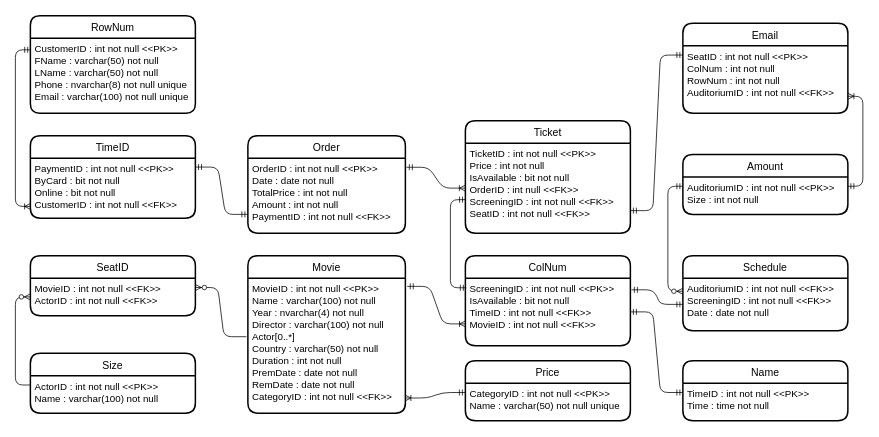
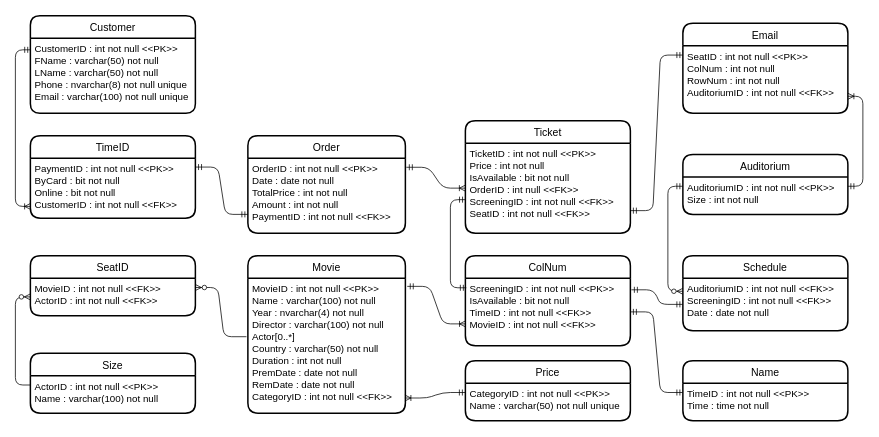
  <mxCell id="0" />
  <mxCell id="1" parent="0" />
- <mxCell id="2" value="RowNum" style="swimlane;childLayout=stackLayout;horizontal=1;startSize=30;horizontalStack=0;rounded=1;fontSize=14;fontStyle=0;strokeWidth=2;resizeParent=0;resizeLast=1;shadow=0;dashed=0;align=center;arcSize=14;" parent="1" vertex="1"><mxGeometry x="40" y="20" width="220" height="130" as="geometry" /></mxCell>
+ <mxCell id="2" value="Customer" style="swimlane;childLayout=stackLayout;horizontal=1;startSize=30;horizontalStack=0;rounded=1;fontSize=14;fontStyle=0;strokeWidth=2;resizeParent=0;resizeLast=1;shadow=0;dashed=0;align=center;arcSize=14;" parent="1" vertex="1"><mxGeometry x="40" y="20" width="220" height="130" as="geometry" /></mxCell>
  <mxCell id="3" value="CustomerID : int not null &lt;&lt;PK&gt;&gt;&#10;FName : varchar(50) not null&#10;LName : varchar(50) not null&#10;Phone : nvarchar(8) not null unique&#10;Email : varchar(100) not null unique" style="align=left;strokeColor=none;fillColor=none;spacingLeft=4;fontSize=13;verticalAlign=top;resizable=0;rotatable=0;part=1;fontStyle=0" parent="2" vertex="1"><mxGeometry y="30" width="220" height="100" as="geometry" /></mxCell>
  <mxCell id="4" value="TimeID" style="swimlane;childLayout=stackLayout;horizontal=1;startSize=30;horizontalStack=0;rounded=1;fontSize=14;fontStyle=0;strokeWidth=2;resizeParent=0;resizeLast=1;shadow=0;dashed=0;align=center;" parent="1" vertex="1"><mxGeometry x="40" y="180" width="220" height="110" as="geometry" /></mxCell>
  <mxCell id="5" value="PaymentID : int not null &lt;&lt;PK&gt;&gt;&#10;ByCard : bit not null&#10;Online : bit not null&#10;CustomerID : int not null &lt;&lt;FK&gt;&gt;" style="align=left;strokeColor=none;fillColor=none;spacingLeft=4;fontSize=13;verticalAlign=top;resizable=0;rotatable=0;part=1;fontStyle=0" parent="4" vertex="1"><mxGeometry y="30" width="220" height="80" as="geometry" /></mxCell>
  <mxCell id="6" value="Order" style="swimlane;childLayout=stackLayout;horizontal=1;startSize=30;horizontalStack=0;rounded=1;fontSize=14;fontStyle=0;strokeWidth=2;resizeParent=0;resizeLast=1;shadow=0;dashed=0;align=center;" parent="1" vertex="1"><mxGeometry x="330" y="180" width="210" height="130" as="geometry" /></mxCell>
  <mxCell id="7" value="OrderID : int not null &lt;&lt;PK&gt;&gt;&#10;Date : date not null&#10;TotalPrice : int not null&#10;Amount : int not null&#10;PaymentID : int not null &lt;&lt;FK&gt;&gt;&#10;" style="align=left;strokeColor=none;fillColor=none;spacingLeft=4;fontSize=13;verticalAlign=top;resizable=0;rotatable=0;part=1;fontStyle=0" parent="6" vertex="1"><mxGeometry y="30" width="210" height="100" as="geometry" /></mxCell>
  <mxCell id="8" value="Ticket" style="swimlane;childLayout=stackLayout;horizontal=1;startSize=30;horizontalStack=0;rounded=1;fontSize=14;fontStyle=0;strokeWidth=2;resizeParent=0;resizeLast=1;shadow=0;dashed=0;align=center;spacing=2;" parent="1" vertex="1"><mxGeometry x="620" y="160" width="220" height="150" as="geometry" /></mxCell>
  <mxCell id="9" value="TicketID : int not null &lt;&lt;PK&gt;&gt;&#10;Price : int not null&#10;IsAvailable : bit not null&#10;OrderID : int null &lt;&lt;FK&gt;&gt;&#10;ScreeningID : int not null &lt;&lt;FK&gt;&gt;&#10;SeatID : int not null &lt;&lt;FK&gt;&gt;&#10;" style="align=left;strokeColor=none;fillColor=none;spacingLeft=4;fontSize=13;verticalAlign=top;resizable=0;rotatable=0;part=1;fontStyle=0" parent="8" vertex="1"><mxGeometry y="30" width="220" height="120" as="geometry" /></mxCell>
  <mxCell id="10" value="ColNum" style="swimlane;childLayout=stackLayout;horizontal=1;startSize=30;horizontalStack=0;rounded=1;fontSize=14;fontStyle=0;strokeWidth=2;resizeParent=0;resizeLast=1;shadow=0;dashed=0;align=center;" parent="1" vertex="1"><mxGeometry x="620" y="340" width="220" height="120" as="geometry" /></mxCell>
  <mxCell id="11" value="ScreeningID : int not null &lt;&lt;PK&gt;&gt;&#10;IsAvailable : bit not null&#10;TimeID : int not null &lt;&lt;FK&gt;&gt;&#10;MovieID : int not null &lt;&lt;FK&gt;&gt;" style="align=left;strokeColor=none;fillColor=none;spacingLeft=4;fontSize=13;verticalAlign=top;resizable=0;rotatable=0;part=1;fontStyle=0" parent="10" vertex="1"><mxGeometry y="30" width="220" height="90" as="geometry" /></mxCell>
  <mxCell id="12" value="Movie" style="swimlane;childLayout=stackLayout;horizontal=1;startSize=30;horizontalStack=0;rounded=1;fontSize=14;fontStyle=0;strokeWidth=2;resizeParent=0;resizeLast=1;shadow=0;dashed=0;align=center;" parent="1" vertex="1"><mxGeometry x="330" y="340" width="210" height="210" as="geometry" /></mxCell>
  <mxCell id="13" value="MovieID : int not null &lt;&lt;PK&gt;&gt;&#10;Name : varchar(100) not null&#10;Year : nvarchar(4) not null&#10;Director : varchar(100) not null&#10;Actor[0..*]&#10;Country : varchar(50) not null&#10;Duration : int not null&#10;PremDate : date not null&#10;RemDate : date not null&#10;CategoryID : int not null &lt;&lt;FK&gt;&gt;" style="align=left;strokeColor=none;fillColor=none;spacingLeft=4;fontSize=13;verticalAlign=top;resizable=0;rotatable=0;part=1;fontStyle=0" parent="12" vertex="1"><mxGeometry y="30" width="210" height="180" as="geometry" /></mxCell>
  <mxCell id="14" value="Size" style="swimlane;childLayout=stackLayout;horizontal=1;startSize=30;horizontalStack=0;rounded=1;fontSize=14;fontStyle=0;strokeWidth=2;resizeParent=0;resizeLast=1;shadow=0;dashed=0;align=center;" parent="1" vertex="1"><mxGeometry x="40" y="470" width="220" height="80" as="geometry" /></mxCell>
  <mxCell id="15" value="ActorID : int not null &lt;&lt;PK&gt;&gt;&#10;Name : varchar(100) not null&#10;" style="align=left;strokeColor=none;fillColor=none;spacingLeft=4;fontSize=13;verticalAlign=top;resizable=0;rotatable=0;part=1;fontStyle=0" parent="14" vertex="1"><mxGeometry y="30" width="220" height="50" as="geometry" /></mxCell>
  <mxCell id="16" value="Price" style="swimlane;childLayout=stackLayout;horizontal=1;startSize=30;horizontalStack=0;rounded=1;fontSize=14;fontStyle=0;strokeWidth=2;resizeParent=0;resizeLast=1;shadow=0;dashed=0;align=center;" parent="1" vertex="1"><mxGeometry x="620" y="480" width="220" height="80" as="geometry" /></mxCell>
  <mxCell id="17" value="CategoryID : int not null &lt;&lt;PK&gt;&gt;&#10;Name : varchar(50) not null unique" style="align=left;strokeColor=none;fillColor=none;spacingLeft=4;fontSize=13;verticalAlign=top;resizable=0;rotatable=0;part=1;fontStyle=0" parent="16" vertex="1"><mxGeometry y="30" width="220" height="50" as="geometry" /></mxCell>
  <mxCell id="18" value="Email" style="swimlane;childLayout=stackLayout;horizontal=1;startSize=30;horizontalStack=0;rounded=1;fontSize=14;fontStyle=0;strokeWidth=2;resizeParent=0;resizeLast=1;shadow=0;dashed=0;align=center;" parent="1" vertex="1"><mxGeometry x="910" y="30" width="220" height="120" as="geometry" /></mxCell>
  <mxCell id="19" value="SeatID : int not null &lt;&lt;PK&gt;&gt;&#10;ColNum : int not null&#10;RowNum : int not null&#10;AuditoriumID : int not null &lt;&lt;FK&gt;&gt;" style="align=left;strokeColor=none;fillColor=none;spacingLeft=4;fontSize=13;verticalAlign=top;resizable=0;rotatable=0;part=1;fontStyle=0" parent="18" vertex="1"><mxGeometry y="30" width="220" height="90" as="geometry" /></mxCell>
- <mxCell id="20" value="Amount" style="swimlane;childLayout=stackLayout;horizontal=1;startSize=30;horizontalStack=0;rounded=1;fontSize=14;fontStyle=0;strokeWidth=2;resizeParent=0;resizeLast=1;shadow=0;dashed=0;align=center;" parent="1" vertex="1"><mxGeometry x="910" y="205" width="220" height="80" as="geometry" /></mxCell>
+ <mxCell id="20" value="Auditorium" style="swimlane;childLayout=stackLayout;horizontal=1;startSize=30;horizontalStack=0;rounded=1;fontSize=14;fontStyle=0;strokeWidth=2;resizeParent=0;resizeLast=1;shadow=0;dashed=0;align=center;" parent="1" vertex="1"><mxGeometry x="910" y="205" width="220" height="80" as="geometry" /></mxCell>
  <mxCell id="21" value="AuditoriumID : int not null &lt;&lt;PK&gt;&gt;&#10;Size : int not null" style="align=left;strokeColor=none;fillColor=none;spacingLeft=4;fontSize=13;verticalAlign=top;resizable=0;rotatable=0;part=1;fontStyle=0" parent="20" vertex="1"><mxGeometry y="30" width="220" height="50" as="geometry" /></mxCell>
  <mxCell id="22" value="Schedule" style="swimlane;childLayout=stackLayout;horizontal=1;startSize=30;horizontalStack=0;rounded=1;fontSize=14;fontStyle=0;strokeWidth=2;resizeParent=0;resizeLast=1;shadow=0;dashed=0;align=center;" parent="1" vertex="1"><mxGeometry x="910" y="340" width="220" height="100" as="geometry" /></mxCell>
  <mxCell id="23" value="AuditoriumID : int not null &lt;&lt;FK&gt;&gt;&#10;ScreeningID : int not null &lt;&lt;FK&gt;&gt;&#10;Date : date not null" style="align=left;strokeColor=none;fillColor=none;spacingLeft=4;fontSize=13;verticalAlign=top;resizable=0;rotatable=0;part=1;fontStyle=0" parent="22" vertex="1"><mxGeometry y="30" width="220" height="70" as="geometry" /></mxCell>
  <mxCell id="24" value="" style="edgeStyle=entityRelationEdgeStyle;fontSize=12;html=1;endArrow=none;endFill=0;rounded=1;exitX=1;exitY=0.25;exitDx=0;exitDy=0;startArrow=ERzeroToMany;startFill=1;entryX=-0.009;entryY=0.434;entryDx=0;entryDy=0;entryPerimeter=0;" parent="1" source="39" target="13" edge="1"><mxGeometry width="100" height="100" relative="1" as="geometry"><mxPoint x="220" y="340" as="sourcePoint" /><mxPoint x="235" y="470" as="targetPoint" /></mxGeometry></mxCell>
  <mxCell id="25" value="" style="edgeStyle=entityRelationEdgeStyle;fontSize=12;html=1;endArrow=ERoneToMany;endFill=0;rounded=1;exitX=0;exitY=0.25;exitDx=0;exitDy=0;startArrow=ERmandOne;startFill=0;entryX=0.997;entryY=0.888;entryDx=0;entryDy=0;entryPerimeter=0;" parent="1" source="17" target="13" edge="1"><mxGeometry width="100" height="100" relative="1" as="geometry"><mxPoint x="210" y="372.5" as="sourcePoint" /><mxPoint x="240" y="540" as="targetPoint" /></mxGeometry></mxCell>
  <mxCell id="26" value="" style="edgeStyle=entityRelationEdgeStyle;fontSize=12;html=1;endArrow=ERmandOne;endFill=0;rounded=1;exitX=1.001;exitY=0.149;exitDx=0;exitDy=0;startArrow=ERmandOne;startFill=0;exitPerimeter=0;entryX=0;entryY=0.75;entryDx=0;entryDy=0;" parent="1" source="5" target="7" edge="1"><mxGeometry width="100" height="100" relative="1" as="geometry"><mxPoint x="200" y="310" as="sourcePoint" /><mxPoint x="235" y="320" as="targetPoint" /></mxGeometry></mxCell>
  <mxCell id="27" value="" style="edgeStyle=entityRelationEdgeStyle;fontSize=12;html=1;endArrow=ERoneToMany;endFill=0;rounded=1;exitX=1.006;exitY=0.122;exitDx=0;exitDy=0;startArrow=ERmandOne;startFill=0;exitPerimeter=0;entryX=0;entryY=0.5;entryDx=0;entryDy=0;" parent="1" source="7" target="9" edge="1"><mxGeometry width="100" height="100" relative="1" as="geometry"><mxPoint x="540" y="81.92" as="sourcePoint" /><mxPoint x="600" y="230" as="targetPoint" /></mxGeometry></mxCell>
  <mxCell id="28" value="" style="edgeStyle=orthogonalEdgeStyle;fontSize=12;html=1;endArrow=ERoneToMany;endFill=0;rounded=1;exitX=0.002;exitY=0.156;exitDx=0;exitDy=0;startArrow=ERmandOne;startFill=0;exitPerimeter=0;entryX=0.002;entryY=0.842;entryDx=0;entryDy=0;entryPerimeter=0;" parent="1" source="3" edge="1"><mxGeometry width="100" height="100" relative="1" as="geometry"><mxPoint x="-120" y="157.02" as="sourcePoint" /><mxPoint x="40.32" y="274.36" as="targetPoint" /><Array as="points"><mxPoint x="20" y="66" /><mxPoint x="20" y="274" /></Array></mxGeometry></mxCell>
  <mxCell id="29" value="" style="edgeStyle=orthogonalEdgeStyle;fontSize=12;html=1;endArrow=ERmandOne;endFill=0;rounded=1;exitX=0.001;exitY=0.628;exitDx=0;exitDy=0;startArrow=ERmandOne;startFill=0;exitPerimeter=0;entryX=0.006;entryY=0.143;entryDx=0;entryDy=0;entryPerimeter=0;" parent="1" source="9" target="11" edge="1"><mxGeometry width="100" height="100" relative="1" as="geometry"><mxPoint x="580" y="560" as="sourcePoint" /><mxPoint x="648.04" y="592.8" as="targetPoint" /><Array as="points"><mxPoint x="600" y="265" /><mxPoint x="600" y="383" /></Array></mxGeometry></mxCell>
  <mxCell id="30" value="" style="edgeStyle=entityRelationEdgeStyle;fontSize=12;html=1;endArrow=ERoneToMany;endFill=0;rounded=1;startArrow=ERmandOne;startFill=0;exitX=1.012;exitY=0.061;exitDx=0;exitDy=0;exitPerimeter=0;entryX=0.001;entryY=0.678;entryDx=0;entryDy=0;entryPerimeter=0;" parent="1" source="13" target="11" edge="1"><mxGeometry width="100" height="100" relative="1" as="geometry"><mxPoint x="510" y="450" as="sourcePoint" /><mxPoint x="540" y="450" as="targetPoint" /></mxGeometry></mxCell>
  <mxCell id="31" value="" style="edgeStyle=entityRelationEdgeStyle;fontSize=12;html=1;endArrow=ERmandOne;endFill=0;startArrow=ERmandOne;startFill=0;exitX=1;exitY=0.75;exitDx=0;exitDy=0;entryX=0;entryY=0.14;entryDx=0;entryDy=0;entryPerimeter=0;rounded=1;" parent="1" source="9" target="19" edge="1"><mxGeometry width="100" height="100" relative="1" as="geometry"><mxPoint x="870" y="270" as="sourcePoint" /><mxPoint x="850" y="74" as="targetPoint" /></mxGeometry></mxCell>
  <mxCell id="32" value="" style="edgeStyle=entityRelationEdgeStyle;fontSize=12;html=1;endArrow=ERmandOne;endFill=0;rounded=1;startArrow=ERmandOne;startFill=0;exitX=1.006;exitY=0.173;exitDx=0;exitDy=0;exitPerimeter=0;entryX=0;entryY=0.5;entryDx=0;entryDy=0;" parent="1" source="11" target="23" edge="1"><mxGeometry width="100" height="100" relative="1" as="geometry"><mxPoint x="890" y="510" as="sourcePoint" /><mxPoint x="890" y="386" as="targetPoint" /></mxGeometry></mxCell>
  <mxCell id="33" value="" style="edgeStyle=orthogonalEdgeStyle;fontSize=12;html=1;endArrow=ERzeroToMany;endFill=1;rounded=1;startArrow=ERmandOne;startFill=0;exitX=0;exitY=0.25;exitDx=0;exitDy=0;entryX=0;entryY=0.25;entryDx=0;entryDy=0;" parent="1" source="21" target="23" edge="1"><mxGeometry width="100" height="100" relative="1" as="geometry"><mxPoint x="1110" y="200" as="sourcePoint" /><mxPoint x="1179.04" y="219.43" as="targetPoint" /><Array as="points"><mxPoint x="890" y="248" /><mxPoint x="890" y="388" /></Array></mxGeometry></mxCell>
  <mxCell id="34" value="" style="edgeStyle=orthogonalEdgeStyle;fontSize=12;html=1;endArrow=ERmandOne;endFill=0;rounded=1;startArrow=ERoneToMany;startFill=0;entryX=1;entryY=0.25;entryDx=0;entryDy=0;exitX=1;exitY=0.75;exitDx=0;exitDy=0;" parent="1" source="19" target="21" edge="1"><mxGeometry width="100" height="100" relative="1" as="geometry"><mxPoint x="1150" y="105" as="sourcePoint" /><mxPoint x="1190" y="410" as="targetPoint" /><Array as="points"><mxPoint x="1150" y="128" /><mxPoint x="1150" y="248" /></Array></mxGeometry></mxCell>
  <mxCell id="35" value="Name" style="swimlane;childLayout=stackLayout;horizontal=1;startSize=30;horizontalStack=0;rounded=1;fontSize=14;fontStyle=0;strokeWidth=2;resizeParent=0;resizeLast=1;shadow=0;dashed=0;align=center;" parent="1" vertex="1"><mxGeometry x="910" y="480" width="220" height="80" as="geometry" /></mxCell>
  <mxCell id="36" value="TimeID : int not null &lt;&lt;PK&gt;&gt;&#10;Time : time not null" style="align=left;strokeColor=none;fillColor=none;spacingLeft=4;fontSize=13;verticalAlign=top;resizable=0;rotatable=0;part=1;fontStyle=0" parent="35" vertex="1"><mxGeometry y="30" width="220" height="50" as="geometry" /></mxCell>
  <mxCell id="37" value="" style="edgeStyle=entityRelationEdgeStyle;fontSize=12;html=1;endArrow=ERmandOne;endFill=0;rounded=1;startArrow=ERmandOne;startFill=0;exitX=1;exitY=0.5;exitDx=0;exitDy=0;entryX=0;entryY=0.25;entryDx=0;entryDy=0;" parent="1" source="11" target="36" edge="1"><mxGeometry width="100" height="100" relative="1" as="geometry"><mxPoint x="851.32" y="395.57" as="sourcePoint" /><mxPoint x="920" y="415" as="targetPoint" /></mxGeometry></mxCell>
  <mxCell id="38" value="SeatID" style="swimlane;childLayout=stackLayout;horizontal=1;startSize=30;horizontalStack=0;rounded=1;fontSize=14;fontStyle=0;strokeWidth=2;resizeParent=0;resizeLast=1;shadow=0;dashed=0;align=center;" parent="1" vertex="1"><mxGeometry x="40" y="340" width="220" height="80" as="geometry" /></mxCell>
  <mxCell id="39" value="MovieID : int not null &lt;&lt;FK&gt;&gt;&#10;ActorID : int not null &lt;&lt;FK&gt;&gt;" style="align=left;strokeColor=none;fillColor=none;spacingLeft=4;fontSize=13;verticalAlign=top;resizable=0;rotatable=0;part=1;fontStyle=0" parent="38" vertex="1"><mxGeometry y="30" width="220" height="50" as="geometry" /></mxCell>
  <mxCell id="40" value="" style="edgeStyle=elbowEdgeStyle;fontSize=12;html=1;endArrow=none;endFill=0;rounded=1;exitX=0;exitY=0.5;exitDx=0;exitDy=0;startArrow=ERzeroToMany;startFill=1;entryX=0;entryY=0.25;entryDx=0;entryDy=0;" parent="1" source="39" target="15" edge="1"><mxGeometry width="100" height="100" relative="1" as="geometry"><mxPoint x="-28.11" y="414.38" as="sourcePoint" /><mxPoint x="40" y="480" as="targetPoint" /><Array as="points"><mxPoint x="20" y="448" /></Array></mxGeometry></mxCell>
